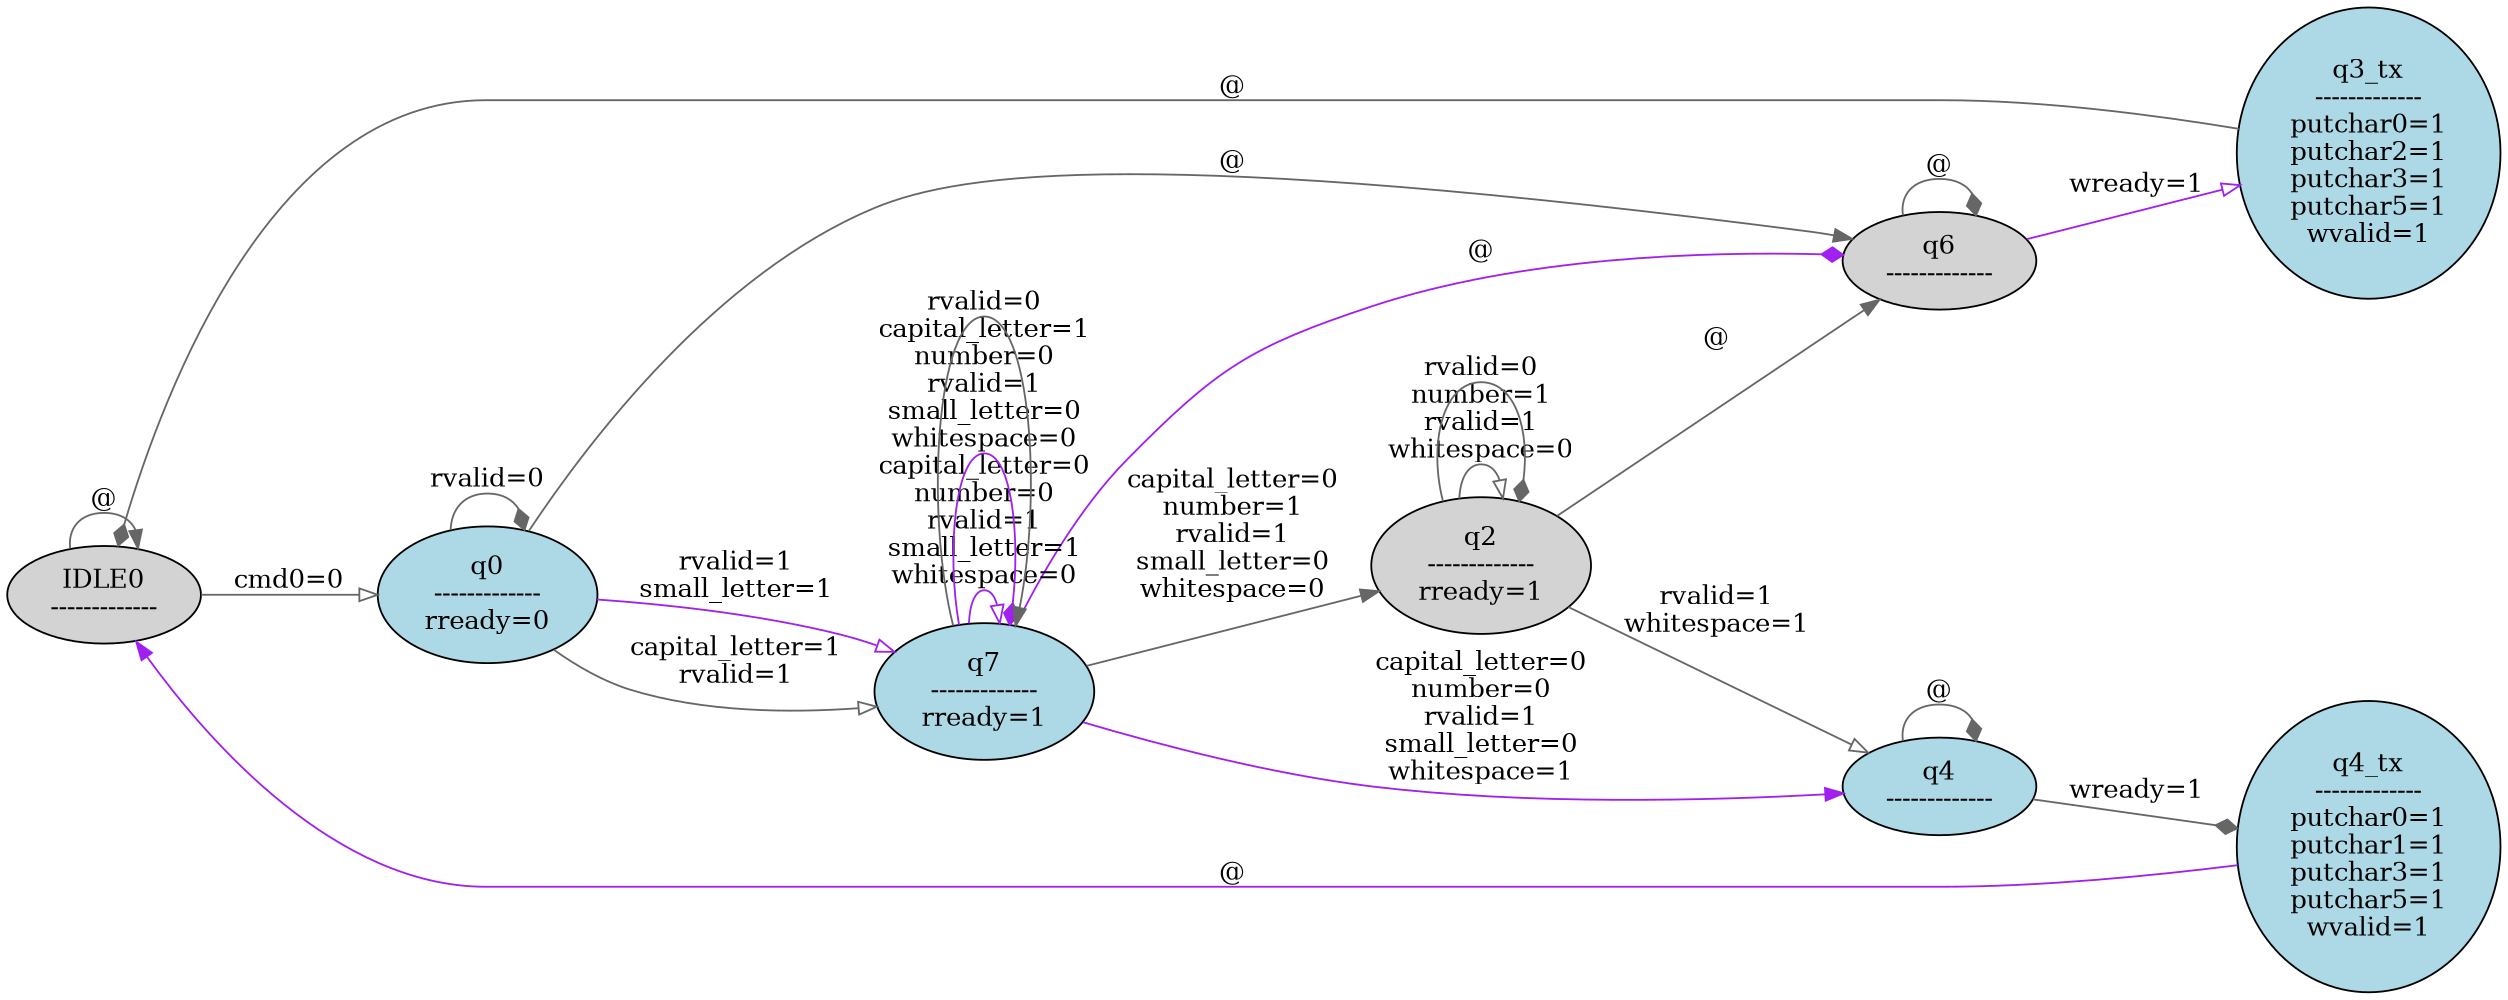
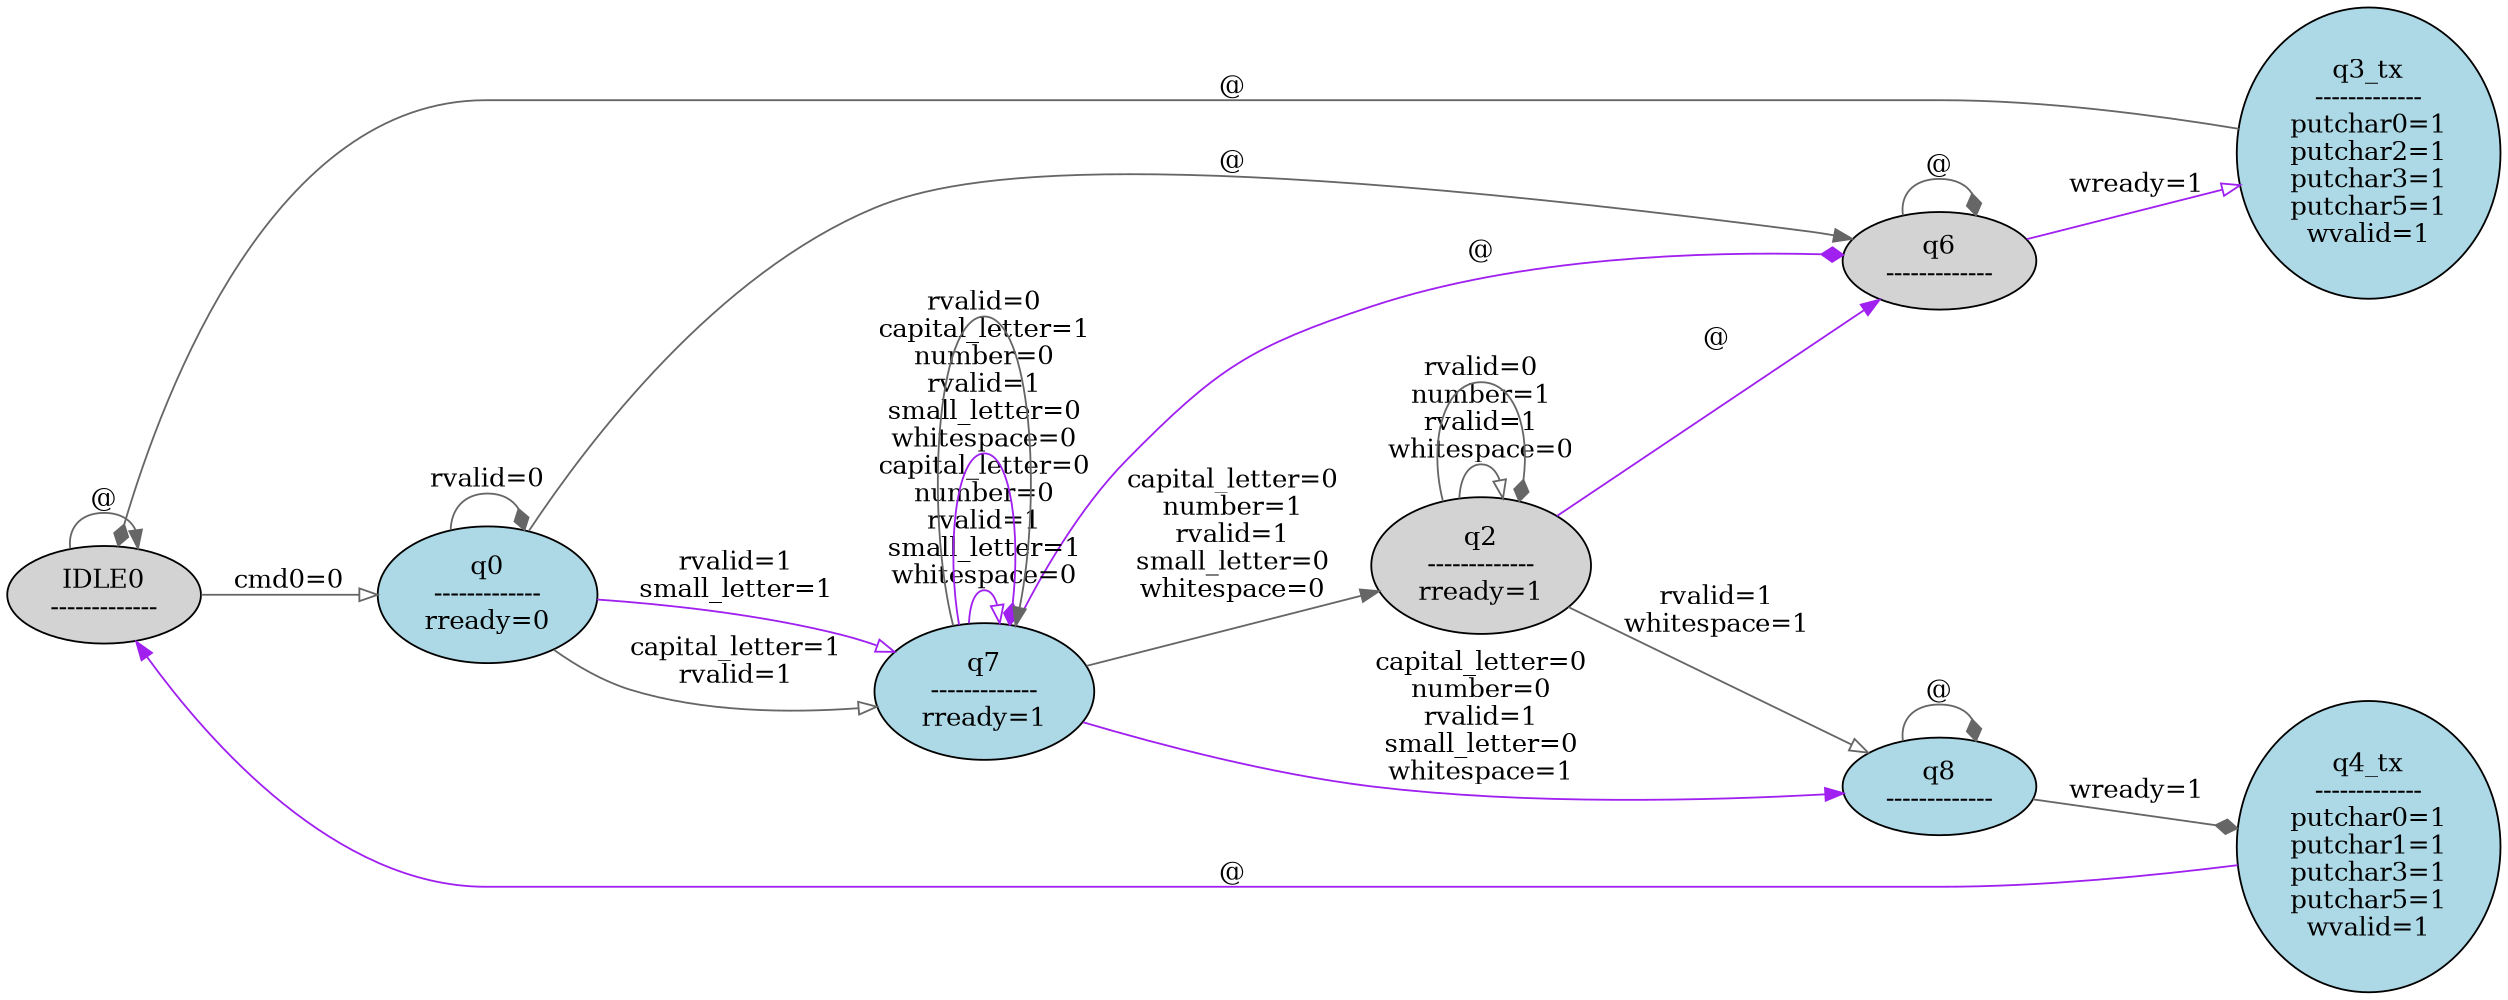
  digraph {
    rankdir=LR
    node [fillcolor=lightblue style=filled]
    edge [arrowhead=diamond color=gray40]
    n1 [fillcolor=lightgrey label="IDLE0\n-------------\n"]
    n2 [label="q0\n-------------\nrready=0\n"]
    n3 [fillcolor=lightgrey label="q6\n-------------\n"]
    n4 [label="q7\n-------------\nrready=1\n"]
    n5 [label="q3_tx\n-------------\nputchar0=1\nputchar2=1\nputchar3=1\nputchar5=1\nwvalid=1\n"]
-   n6 [label="q4\n-------------\n"]
+   n6 [label="q8\n-------------\n"]
    n7 [fillcolor=lightgrey label="q2\n-------------\nrready=1\n"]
    n8 [label="q4_tx\n-------------\nputchar0=1\nputchar1=1\nputchar3=1\nputchar5=1\nwvalid=1\n"]
    n1 -> n1 [arrowhead=normal label="@"]
    n1 -> n2 [arrowhead=onormal label="cmd0=0\n"]
    n2 -> n2 [label="rvalid=0\n"]
    n2 -> n3 [arrowhead=normal label="@"]
    n2 -> n4 [arrowhead=onormal label="capital_letter=1\nrvalid=1\n"]
    n2 -> n4 [arrowhead=onormal color=purple label="rvalid=1\nsmall_letter=1\n"]
    n3 -> n3 [label="@"]
    n3 -> n5 [arrowhead=onormal color=purple label="wready=1\n"]
    n4 -> n3 [color=purple label="@"]
    n4 -> n4 [arrowhead=onormal color=purple label="capital_letter=0\nnumber=0\nrvalid=1\nsmall_letter=1\nwhitespace=0\n"]
    n4 -> n4 [color=purple label="capital_letter=1\nnumber=0\nrvalid=1\nsmall_letter=0\nwhitespace=0\n"]
    n4 -> n4 [arrowhead=normal label="rvalid=0\n"]
    n4 -> n6 [arrowhead=normal color=purple label="capital_letter=0\nnumber=0\nrvalid=1\nsmall_letter=0\nwhitespace=1\n"]
    n4 -> n7 [arrowhead=normal label="capital_letter=0\nnumber=1\nrvalid=1\nsmall_letter=0\nwhitespace=0\n"]
    n5 -> n1 [label="@"]
    n6 -> n6 [label="@"]
    n6 -> n8 [label="wready=1\n"]
-   n7 -> n3 [arrowhead=normal label="@"]
+   n7 -> n3 [arrowhead=normal color=purple label="@"]
    n7 -> n6 [arrowhead=onormal label="rvalid=1\nwhitespace=1\n"]
    n7 -> n7 [arrowhead=onormal label="number=1\nrvalid=1\nwhitespace=0\n"]
    n7 -> n7 [label="rvalid=0\n"]
    n8 -> n1 [arrowhead=normal color=purple label="@"]
  }
